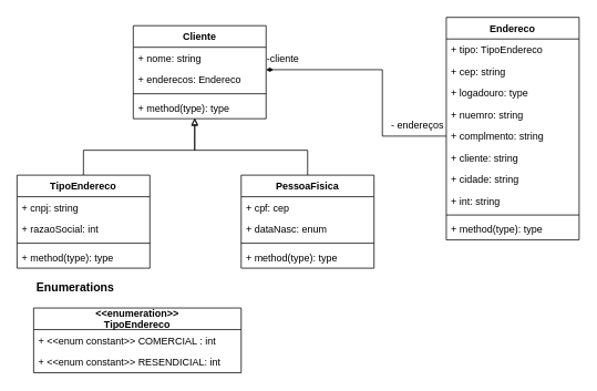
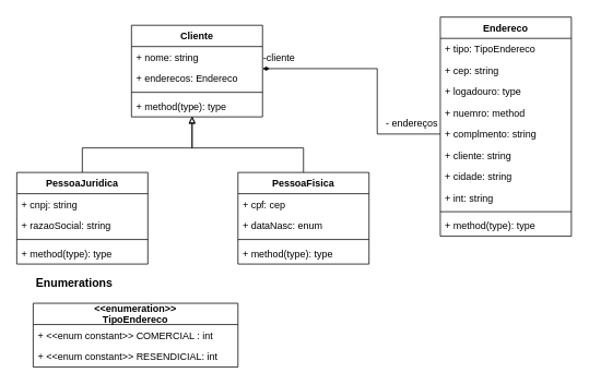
  <mxCell id="0" />
  <mxCell id="1" parent="0" />
  <mxCell id="2" value="Cliente" style="swimlane;fontStyle=1;align=center;verticalAlign=top;childLayout=stackLayout;horizontal=1;startSize=26;horizontalStack=0;resizeParent=1;resizeParentMax=0;resizeLast=0;collapsible=1;marginBottom=0;" vertex="1" parent="1"><mxGeometry x="160" y="30" width="160" height="112" as="geometry" /></mxCell>
  <mxCell id="3" value="+ nome: string" style="text;strokeColor=none;fillColor=none;align=left;verticalAlign=top;spacingLeft=4;spacingRight=4;overflow=hidden;rotatable=0;points=[[0,0.5],[1,0.5]];portConstraint=eastwest;" vertex="1" parent="2"><mxGeometry y="26" width="160" height="26" as="geometry" /></mxCell>
  <mxCell id="4" value="+ enderecos: Endereco" style="text;strokeColor=none;fillColor=none;align=left;verticalAlign=top;spacingLeft=4;spacingRight=4;overflow=hidden;rotatable=0;points=[[0,0.5],[1,0.5]];portConstraint=eastwest;" vertex="1" parent="2"><mxGeometry y="52" width="160" height="26" as="geometry" /></mxCell>
  <mxCell id="5" value="" style="line;strokeWidth=1;fillColor=none;align=left;verticalAlign=middle;spacingTop=-1;spacingLeft=3;spacingRight=3;rotatable=0;labelPosition=right;points=[];portConstraint=eastwest;" vertex="1" parent="2"><mxGeometry y="78" width="160" height="8" as="geometry" /></mxCell>
  <mxCell id="6" value="+ method(type): type" style="text;strokeColor=none;fillColor=none;align=left;verticalAlign=top;spacingLeft=4;spacingRight=4;overflow=hidden;rotatable=0;points=[[0,0.5],[1,0.5]];portConstraint=eastwest;" vertex="1" parent="2"><mxGeometry y="86" width="160" height="26" as="geometry" /></mxCell>
  <mxCell id="7" style="edgeStyle=orthogonalEdgeStyle;rounded=0;orthogonalLoop=1;jettySize=auto;html=1;entryX=0.463;entryY=0.962;entryDx=0;entryDy=0;entryPerimeter=0;endArrow=block;endFill=0;strokeWidth=1;jumpSize=6;startSize=5;" edge="1" parent="1" source="8" target="6"><mxGeometry relative="1" as="geometry"><Array as="points"><mxPoint x="100" y="180" /><mxPoint x="234" y="180" /></Array></mxGeometry></mxCell>
- <mxCell id="8" value="TipoEndereco" style="swimlane;fontStyle=1;align=center;verticalAlign=top;childLayout=stackLayout;horizontal=1;startSize=26;horizontalStack=0;resizeParent=1;resizeParentMax=0;resizeLast=0;collapsible=1;marginBottom=0;" vertex="1" parent="1"><mxGeometry x="20" y="210" width="160" height="112" as="geometry" /></mxCell>
+ <mxCell id="8" value="PessoaJuridica" style="swimlane;fontStyle=1;align=center;verticalAlign=top;childLayout=stackLayout;horizontal=1;startSize=26;horizontalStack=0;resizeParent=1;resizeParentMax=0;resizeLast=0;collapsible=1;marginBottom=0;" vertex="1" parent="1"><mxGeometry x="20" y="210" width="160" height="112" as="geometry" /></mxCell>
  <mxCell id="9" value="+ cnpj: string" style="text;strokeColor=none;fillColor=none;align=left;verticalAlign=top;spacingLeft=4;spacingRight=4;overflow=hidden;rotatable=0;points=[[0,0.5],[1,0.5]];portConstraint=eastwest;" vertex="1" parent="8"><mxGeometry y="26" width="160" height="26" as="geometry" /></mxCell>
- <mxCell id="10" value="+ razaoSocial: int" style="text;strokeColor=none;fillColor=none;align=left;verticalAlign=top;spacingLeft=4;spacingRight=4;overflow=hidden;rotatable=0;points=[[0,0.5],[1,0.5]];portConstraint=eastwest;" vertex="1" parent="8"><mxGeometry y="52" width="160" height="26" as="geometry" /></mxCell>
+ <mxCell id="10" value="+ razaoSocial: string" style="text;strokeColor=none;fillColor=none;align=left;verticalAlign=top;spacingLeft=4;spacingRight=4;overflow=hidden;rotatable=0;points=[[0,0.5],[1,0.5]];portConstraint=eastwest;" vertex="1" parent="8"><mxGeometry y="52" width="160" height="26" as="geometry" /></mxCell>
  <mxCell id="11" value="" style="line;strokeWidth=1;fillColor=none;align=left;verticalAlign=middle;spacingTop=-1;spacingLeft=3;spacingRight=3;rotatable=0;labelPosition=right;points=[];portConstraint=eastwest;" vertex="1" parent="8"><mxGeometry y="78" width="160" height="8" as="geometry" /></mxCell>
  <mxCell id="12" value="+ method(type): type" style="text;strokeColor=none;fillColor=none;align=left;verticalAlign=top;spacingLeft=4;spacingRight=4;overflow=hidden;rotatable=0;points=[[0,0.5],[1,0.5]];portConstraint=eastwest;" vertex="1" parent="8"><mxGeometry y="86" width="160" height="26" as="geometry" /></mxCell>
  <mxCell id="13" style="edgeStyle=orthogonalEdgeStyle;rounded=0;jumpSize=6;orthogonalLoop=1;jettySize=auto;html=1;entryX=0.462;entryY=1.01;entryDx=0;entryDy=0;entryPerimeter=0;endArrow=block;endFill=0;startSize=5;strokeWidth=1;" edge="1" parent="1" source="14" target="6"><mxGeometry relative="1" as="geometry"><Array as="points"><mxPoint x="370" y="180" /><mxPoint x="234" y="180" /></Array></mxGeometry></mxCell>
  <mxCell id="14" value="PessoaFisica" style="swimlane;fontStyle=1;align=center;verticalAlign=top;childLayout=stackLayout;horizontal=1;startSize=26;horizontalStack=0;resizeParent=1;resizeParentMax=0;resizeLast=0;collapsible=1;marginBottom=0;" vertex="1" parent="1"><mxGeometry x="290" y="210" width="160" height="112" as="geometry" /></mxCell>
  <mxCell id="15" value="+ cpf: cep" style="text;strokeColor=none;fillColor=none;align=left;verticalAlign=top;spacingLeft=4;spacingRight=4;overflow=hidden;rotatable=0;points=[[0,0.5],[1,0.5]];portConstraint=eastwest;" vertex="1" parent="14"><mxGeometry y="26" width="160" height="26" as="geometry" /></mxCell>
  <mxCell id="16" value="+ dataNasc: enum" style="text;strokeColor=none;fillColor=none;align=left;verticalAlign=top;spacingLeft=4;spacingRight=4;overflow=hidden;rotatable=0;points=[[0,0.5],[1,0.5]];portConstraint=eastwest;" vertex="1" parent="14"><mxGeometry y="52" width="160" height="26" as="geometry" /></mxCell>
  <mxCell id="17" value="" style="line;strokeWidth=1;fillColor=none;align=left;verticalAlign=middle;spacingTop=-1;spacingLeft=3;spacingRight=3;rotatable=0;labelPosition=right;points=[];portConstraint=eastwest;" vertex="1" parent="14"><mxGeometry y="78" width="160" height="8" as="geometry" /></mxCell>
  <mxCell id="18" value="+ method(type): type" style="text;strokeColor=none;fillColor=none;align=left;verticalAlign=top;spacingLeft=4;spacingRight=4;overflow=hidden;rotatable=0;points=[[0,0.5],[1,0.5]];portConstraint=eastwest;" vertex="1" parent="14"><mxGeometry y="86" width="160" height="26" as="geometry" /></mxCell>
  <mxCell id="19" style="edgeStyle=orthogonalEdgeStyle;rounded=0;jumpSize=6;orthogonalLoop=1;jettySize=auto;html=1;endArrow=diamondThin;endFill=1;startSize=5;strokeWidth=1;exitX=0;exitY=0.5;exitDx=0;exitDy=0;" edge="1" parent="1" source="25"><mxGeometry relative="1" as="geometry"><mxPoint x="320" y="83" as="targetPoint" /><Array as="points"><mxPoint x="460" y="163" /><mxPoint x="460" y="83" /></Array></mxGeometry></mxCell>
  <mxCell id="20" value="Endereco" style="swimlane;fontStyle=1;align=center;verticalAlign=top;childLayout=stackLayout;horizontal=1;startSize=26;horizontalStack=0;resizeParent=1;resizeParentMax=0;resizeLast=0;collapsible=1;marginBottom=0;" vertex="1" parent="1"><mxGeometry x="537" y="20" width="160" height="268" as="geometry" /></mxCell>
  <mxCell id="21" value="+ tipo: TipoEndereco" style="text;strokeColor=none;fillColor=none;align=left;verticalAlign=top;spacingLeft=4;spacingRight=4;overflow=hidden;rotatable=0;points=[[0,0.5],[1,0.5]];portConstraint=eastwest;" vertex="1" parent="20"><mxGeometry y="26" width="160" height="26" as="geometry" /></mxCell>
  <mxCell id="22" value="+ cep: string" style="text;strokeColor=none;fillColor=none;align=left;verticalAlign=top;spacingLeft=4;spacingRight=4;overflow=hidden;rotatable=0;points=[[0,0.5],[1,0.5]];portConstraint=eastwest;" vertex="1" parent="20"><mxGeometry y="52" width="160" height="26" as="geometry" /></mxCell>
  <mxCell id="23" value="+ logadouro: type" style="text;strokeColor=none;fillColor=none;align=left;verticalAlign=top;spacingLeft=4;spacingRight=4;overflow=hidden;rotatable=0;points=[[0,0.5],[1,0.5]];portConstraint=eastwest;" vertex="1" parent="20"><mxGeometry y="78" width="160" height="26" as="geometry" /></mxCell>
- <mxCell id="24" value="+ nuemro: string" style="text;strokeColor=none;fillColor=none;align=left;verticalAlign=top;spacingLeft=4;spacingRight=4;overflow=hidden;rotatable=0;points=[[0,0.5],[1,0.5]];portConstraint=eastwest;" vertex="1" parent="20"><mxGeometry y="104" width="160" height="26" as="geometry" /></mxCell>
+ <mxCell id="24" value="+ nuemro: method" style="text;strokeColor=none;fillColor=none;align=left;verticalAlign=top;spacingLeft=4;spacingRight=4;overflow=hidden;rotatable=0;points=[[0,0.5],[1,0.5]];portConstraint=eastwest;" vertex="1" parent="20"><mxGeometry y="104" width="160" height="26" as="geometry" /></mxCell>
  <mxCell id="25" value="+ complmento: string" style="text;strokeColor=none;fillColor=none;align=left;verticalAlign=top;spacingLeft=4;spacingRight=4;overflow=hidden;rotatable=0;points=[[0,0.5],[1,0.5]];portConstraint=eastwest;" vertex="1" parent="20"><mxGeometry y="130" width="160" height="26" as="geometry" /></mxCell>
  <mxCell id="26" value="+ cliente: string" style="text;strokeColor=none;fillColor=none;align=left;verticalAlign=top;spacingLeft=4;spacingRight=4;overflow=hidden;rotatable=0;points=[[0,0.5],[1,0.5]];portConstraint=eastwest;" vertex="1" parent="20"><mxGeometry y="156" width="160" height="26" as="geometry" /></mxCell>
  <mxCell id="27" value="+ cidade: string" style="text;strokeColor=none;fillColor=none;align=left;verticalAlign=top;spacingLeft=4;spacingRight=4;overflow=hidden;rotatable=0;points=[[0,0.5],[1,0.5]];portConstraint=eastwest;" vertex="1" parent="20"><mxGeometry y="182" width="160" height="26" as="geometry" /></mxCell>
  <mxCell id="28" value="+ int: string" style="text;strokeColor=none;fillColor=none;align=left;verticalAlign=top;spacingLeft=4;spacingRight=4;overflow=hidden;rotatable=0;points=[[0,0.5],[1,0.5]];portConstraint=eastwest;" vertex="1" parent="20"><mxGeometry y="208" width="160" height="26" as="geometry" /></mxCell>
  <mxCell id="29" value="" style="line;strokeWidth=1;fillColor=none;align=left;verticalAlign=middle;spacingTop=-1;spacingLeft=3;spacingRight=3;rotatable=0;labelPosition=right;points=[];portConstraint=eastwest;" vertex="1" parent="20"><mxGeometry y="234" width="160" height="8" as="geometry" /></mxCell>
  <mxCell id="30" value="+ method(type): type" style="text;strokeColor=none;fillColor=none;align=left;verticalAlign=top;spacingLeft=4;spacingRight=4;overflow=hidden;rotatable=0;points=[[0,0.5],[1,0.5]];portConstraint=eastwest;" vertex="1" parent="20"><mxGeometry y="242" width="160" height="26" as="geometry" /></mxCell>
  <mxCell id="31" value="-cliente" style="text;html=1;align=center;verticalAlign=middle;resizable=0;points=[];autosize=1;strokeColor=none;fillColor=none;" vertex="1" parent="1"><mxGeometry x="315" y="60" width="50" height="20" as="geometry" /></mxCell>
  <mxCell id="32" value="- endereços" style="text;html=1;align=center;verticalAlign=middle;resizable=0;points=[];autosize=1;strokeColor=none;fillColor=none;" vertex="1" parent="1"><mxGeometry x="462" y="140" width="80" height="20" as="geometry" /></mxCell>
  <mxCell id="33" value="&lt;&lt;enumeration&gt;&gt;&#10;TipoEndereco" style="swimlane;fontStyle=1;childLayout=stackLayout;horizontal=1;startSize=26;fillColor=none;horizontalStack=0;resizeParent=1;resizeParentMax=0;resizeLast=0;collapsible=1;marginBottom=0;" vertex="1" parent="1"><mxGeometry x="40" y="370" width="250" height="78" as="geometry" /></mxCell>
  <mxCell id="34" value="+ &lt;&lt;enum constant&gt;&gt; COMERCIAL : int" style="text;strokeColor=none;fillColor=none;align=left;verticalAlign=top;spacingLeft=4;spacingRight=4;overflow=hidden;rotatable=0;points=[[0,0.5],[1,0.5]];portConstraint=eastwest;" vertex="1" parent="33"><mxGeometry y="26" width="250" height="26" as="geometry" /></mxCell>
  <mxCell id="35" value="+ &lt;&lt;enum constant&gt;&gt; RESENDICIAL: int" style="text;strokeColor=none;fillColor=none;align=left;verticalAlign=top;spacingLeft=4;spacingRight=4;overflow=hidden;rotatable=0;points=[[0,0.5],[1,0.5]];portConstraint=eastwest;" vertex="1" parent="33"><mxGeometry y="52" width="250" height="26" as="geometry" /></mxCell>
  <mxCell id="36" value="Enumerations" style="text;html=1;align=center;verticalAlign=middle;resizable=0;points=[];autosize=1;strokeColor=none;fillColor=none;fontStyle=1;fontSize=14;" vertex="1" parent="1"><mxGeometry x="35" y="335" width="110" height="20" as="geometry" /></mxCell>
